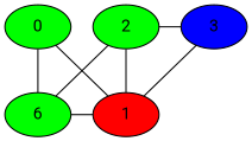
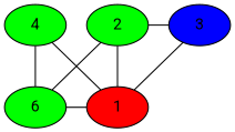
  graph {
    fontname=Roboto
    node [fillcolor=green fontname=Roboto style=filled]
    edge [fontname=Roboto]
    2
    3 [fillcolor=blue]
    1 [fillcolor=red]
    n4 [label=6]
-   4 [label=0]
+   4
    subgraph sub_1 {
      rank=same
      2
      3
    }
    subgraph sub_2 {
      rank=same
      1
      n4
    }
    subgraph sub_3 {
      rank=same
      4
    }
    2 -- 3
    2 -- 1
    2 -- n4
    3 -- 1
    n4 -- 1
    4 -- 1
    4 -- n4
  }
